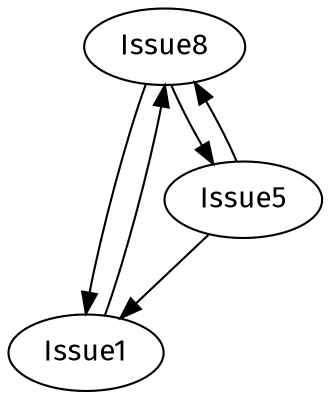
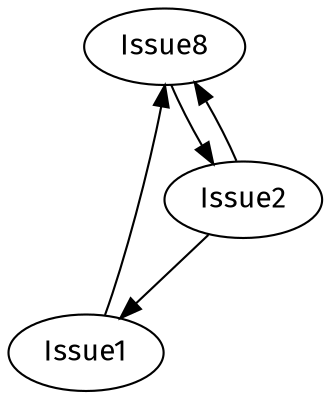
  digraph {
    fontname="Fira Sans"
    node [fontname="Fira Sans"]
    edge [fontname="Fira Sans"]
    n1 [label=Issue8]
    Issue1
-   Issue2 [label=Issue5]
-   n1 -> Issue1
+   Issue2
    n1 -> Issue2
    Issue1 -> n1
    Issue2 -> n1
    Issue2 -> Issue1
  }
